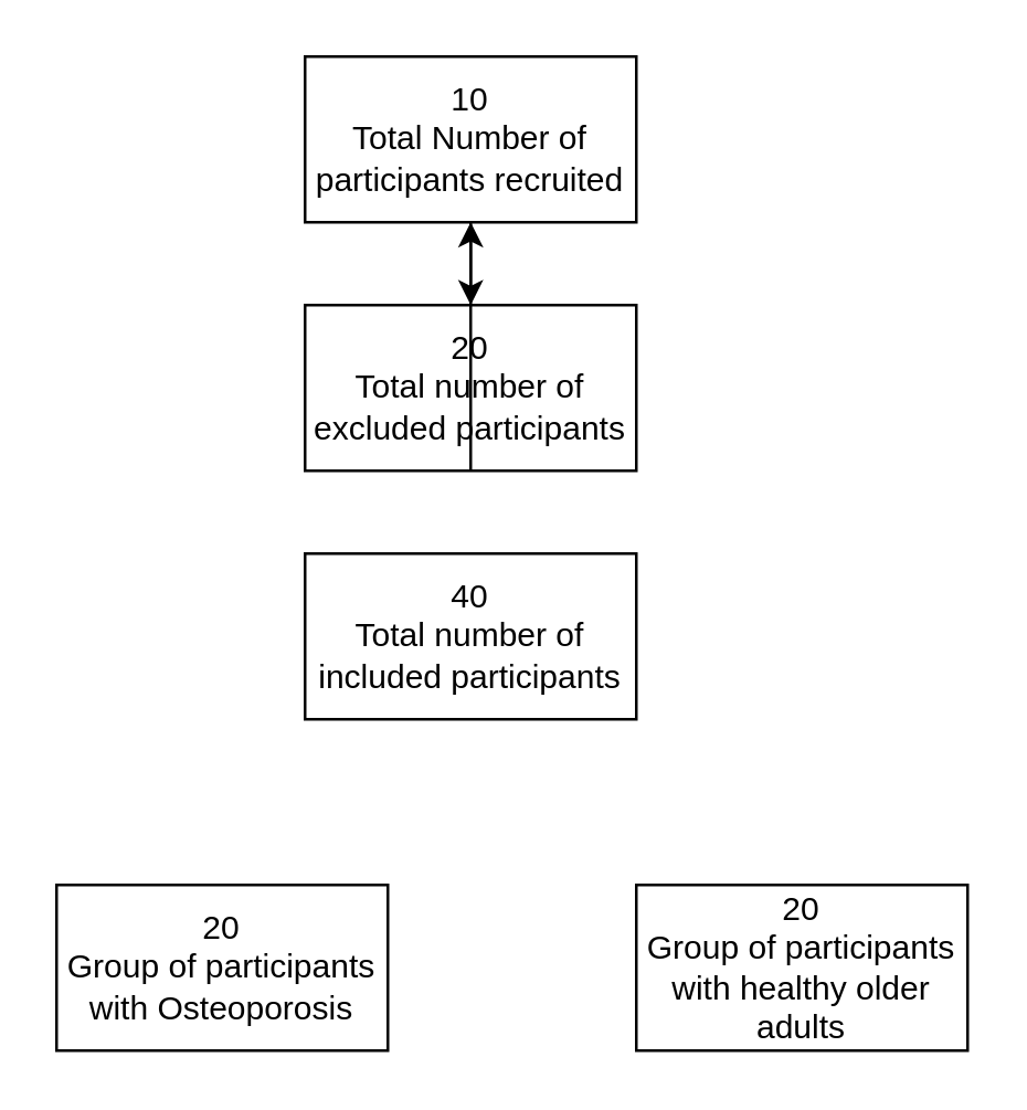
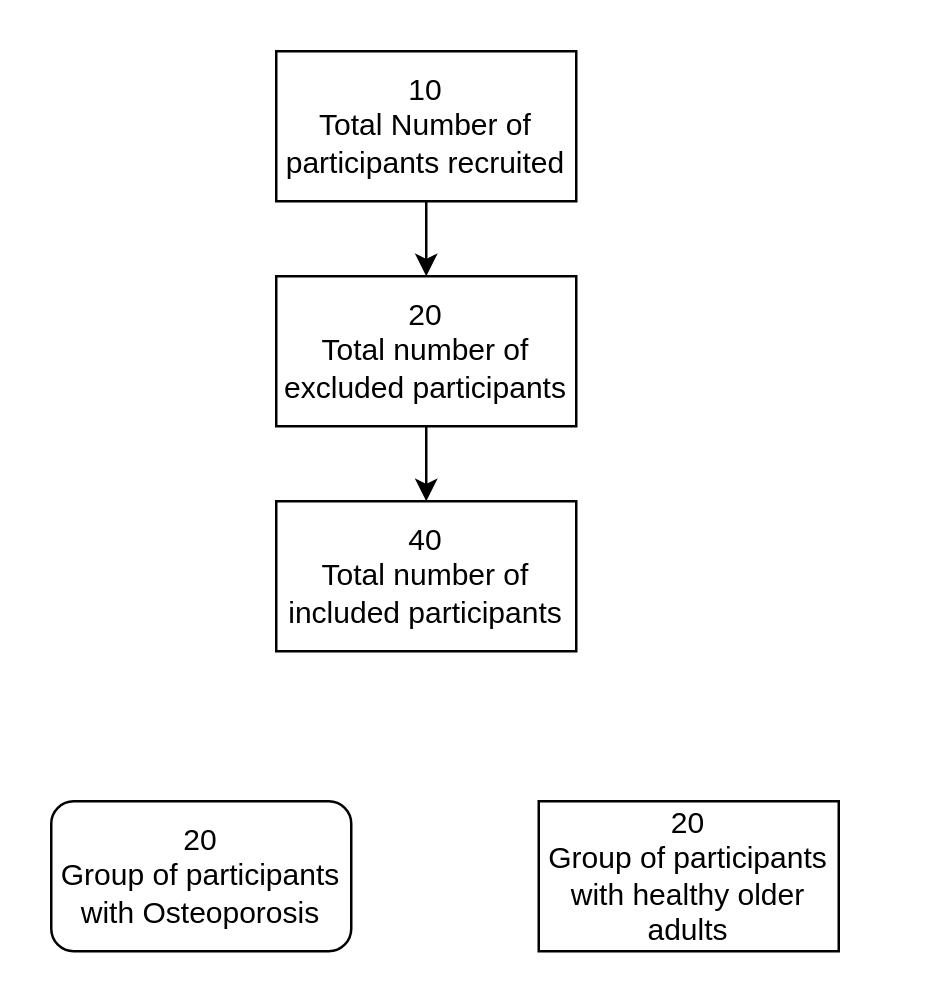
  <mxCell id="0" />
  <mxCell id="1" parent="0" />
  <mxCell id="2" value="10&lt;br&gt;Total Number of participants recruited" style="rounded=0;whiteSpace=wrap;html=1;" vertex="1" parent="1"><mxGeometry x="110" y="20" width="120" height="60" as="geometry" /></mxCell>
  <mxCell id="3" value="20&lt;br&gt;Total number of excluded participants" style="rounded=0;whiteSpace=wrap;html=1;" vertex="1" parent="1"><mxGeometry x="110" y="110" width="120" height="60" as="geometry" /></mxCell>
  <mxCell id="4" value="40&lt;br&gt;Total number of included participants" style="rounded=0;whiteSpace=wrap;html=1;" vertex="1" parent="1"><mxGeometry x="110" y="200" width="120" height="60" as="geometry" /></mxCell>
- <mxCell id="5" value="20&lt;br&gt;Group of participants with Osteoporosis" style="rounded=0;whiteSpace=wrap;html=1;" vertex="1" parent="1"><mxGeometry x="20" y="320" width="120" height="60" as="geometry" /></mxCell>
- <mxCell id="6" value="20&lt;br&gt;Group of participants with healthy older adults" style="rounded=0;whiteSpace=wrap;html=1;" vertex="1" parent="1"><mxGeometry x="230" y="320" width="120" height="60" as="geometry" /></mxCell>
+ <mxCell id="5" value="20&lt;br&gt;Group of participants with Osteoporosis" style="whiteSpace=wrap;html=1;rounded=1;" vertex="1" parent="1"><mxGeometry x="20" y="320" width="120" height="60" as="geometry" /></mxCell>
+ <mxCell id="6" value="20&lt;br&gt;Group of participants with healthy older adults" style="rounded=0;whiteSpace=wrap;html=1;" vertex="1" parent="1"><mxGeometry x="215" y="320" width="120" height="60" as="geometry" /></mxCell>
  <mxCell id="7" value="" style="endArrow=classic;html=1;rounded=0;exitX=0.5;exitY=1;exitDx=0;exitDy=0;" edge="1" parent="1" source="2"><mxGeometry relative="1" as="geometry"><mxPoint x="170" y="150" as="sourcePoint" /><mxPoint x="170" y="110" as="targetPoint" /></mxGeometry></mxCell>
- <mxCell id="8" value="" style="endArrow=classic;html=1;rounded=0;exitX=0.5;exitY=1;exitDx=0;exitDy=0;" edge="1" parent="1" source="3" target="2"><mxGeometry relative="1" as="geometry"><mxPoint x="170" y="180" as="sourcePoint" /><mxPoint x="170" y="110" as="targetPoint" /></mxGeometry></mxCell>
+ <mxCell id="8" value="" style="endArrow=classic;html=1;rounded=0;entryX=0.5;entryY=0;entryDx=0;entryDy=0;exitX=0.5;exitY=1;exitDx=0;exitDy=0;" edge="1" parent="1" source="3" target="4"><mxGeometry relative="1" as="geometry"><mxPoint x="170" y="180" as="sourcePoint" /><mxPoint x="170" y="110" as="targetPoint" /></mxGeometry></mxCell>
